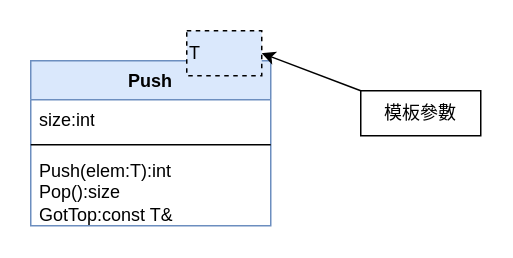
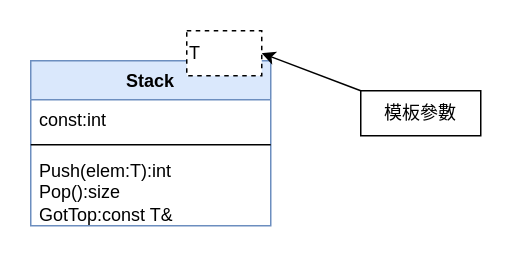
  <mxCell id="0" />
  <mxCell id="1" parent="0" />
- <mxCell id="2" value="Push" style="swimlane;fontStyle=1;align=center;verticalAlign=top;childLayout=stackLayout;horizontal=1;startSize=26;horizontalStack=0;resizeParent=1;resizeParentMax=0;resizeLast=0;collapsible=1;marginBottom=0;whiteSpace=wrap;html=1;labelBackgroundColor=none;fillColor=#dae8fc;strokeColor=#6c8ebf;" vertex="1" parent="1"><mxGeometry x="20" y="40" width="160" height="110" as="geometry" /></mxCell>
- <mxCell id="3" value="size:int" style="text;strokeColor=none;fillColor=none;align=left;verticalAlign=top;spacingLeft=4;spacingRight=4;overflow=hidden;rotatable=0;points=[[0,0.5],[1,0.5]];portConstraint=eastwest;whiteSpace=wrap;html=1;labelBackgroundColor=none;" vertex="1" parent="2"><mxGeometry y="26" width="160" height="26" as="geometry" /></mxCell>
+ <mxCell id="2" value="Stack" style="swimlane;fontStyle=1;align=center;verticalAlign=top;childLayout=stackLayout;horizontal=1;startSize=26;horizontalStack=0;resizeParent=1;resizeParentMax=0;resizeLast=0;collapsible=1;marginBottom=0;whiteSpace=wrap;html=1;labelBackgroundColor=none;fillColor=#dae8fc;strokeColor=#6c8ebf;" vertex="1" parent="1"><mxGeometry x="20" y="40" width="160" height="110" as="geometry" /></mxCell>
+ <mxCell id="3" value="const:int" style="text;strokeColor=none;fillColor=none;align=left;verticalAlign=top;spacingLeft=4;spacingRight=4;overflow=hidden;rotatable=0;points=[[0,0.5],[1,0.5]];portConstraint=eastwest;whiteSpace=wrap;html=1;labelBackgroundColor=none;" vertex="1" parent="2"><mxGeometry y="26" width="160" height="26" as="geometry" /></mxCell>
  <mxCell id="4" value="" style="line;strokeWidth=1;fillColor=none;align=left;verticalAlign=middle;spacingTop=-1;spacingLeft=3;spacingRight=3;rotatable=0;labelPosition=right;points=[];portConstraint=eastwest;labelBackgroundColor=none;" vertex="1" parent="2"><mxGeometry y="52" width="160" height="8" as="geometry" /></mxCell>
  <mxCell id="5" value="Push(elem:T):int&lt;br&gt;Pop():size&lt;br&gt;GotTop:const T&amp;amp;" style="text;strokeColor=none;fillColor=none;align=left;verticalAlign=top;spacingLeft=4;spacingRight=4;overflow=hidden;rotatable=0;points=[[0,0.5],[1,0.5]];portConstraint=eastwest;whiteSpace=wrap;html=1;labelBackgroundColor=none;" vertex="1" parent="2"><mxGeometry y="60" width="160" height="50" as="geometry" /></mxCell>
  <mxCell id="6" value="模板參數" style="rounded=0;whiteSpace=wrap;html=1;labelBackgroundColor=none;" vertex="1" parent="1"><mxGeometry x="240" y="60" width="80" height="30" as="geometry" /></mxCell>
- <mxCell id="7" value="T" style="rounded=0;whiteSpace=wrap;html=1;dashed=1;align=left;fillColor=#dae8fc;" vertex="1" parent="1"><mxGeometry x="124" y="20" width="50" height="30" as="geometry" /></mxCell>
+ <mxCell id="7" value="T" style="rounded=0;whiteSpace=wrap;html=1;dashed=1;align=left;" vertex="1" parent="1"><mxGeometry x="124" y="20" width="50" height="30" as="geometry" /></mxCell>
  <mxCell id="8" value="" style="endArrow=classic;html=1;rounded=0;entryX=1;entryY=0.5;entryDx=0;entryDy=0;" edge="1" parent="1" target="7"><mxGeometry width="50" height="50" relative="1" as="geometry"><mxPoint x="240" y="60" as="sourcePoint" /><mxPoint x="300" y="0" as="targetPoint" /></mxGeometry></mxCell>
